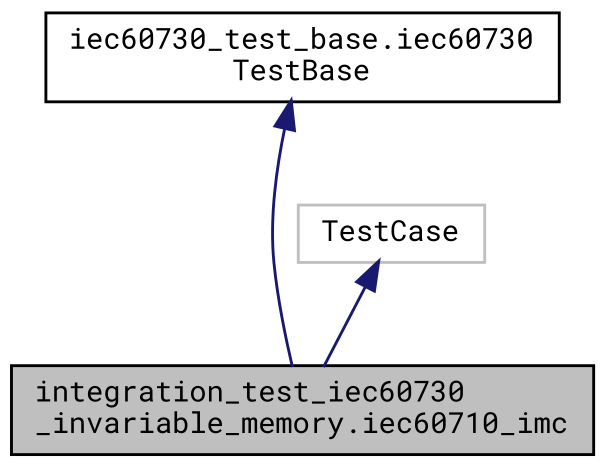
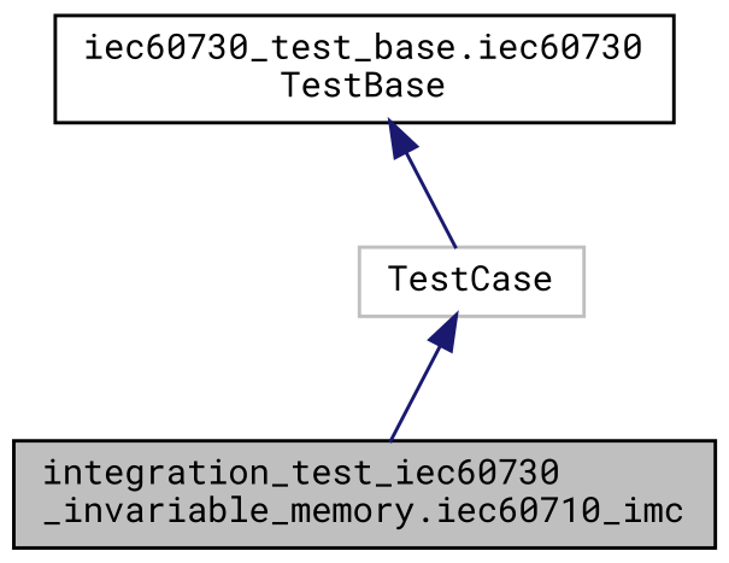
  digraph {
    fontname="Roboto Mono"
    node [color=black fillcolor=white fontname="Roboto Mono" fontsize=10 shape=record style=filled]
    edge [color=midnightblue dir=back fontname="Roboto Mono" fontsize=10 labelfontname=Helvetica labelfontsize=10 style=solid]
    n1 [fillcolor=grey75 fontcolor=black height=0.2 label="integration_test_iec60730\l_invariable_memory.iec60710_imc" width=0.4]
    n2 [color=grey75 height=0.2 label=TestCase width=0.4]
    n3 [height=0.2 label="iec60730_test_base.iec60730\lTestBase" width=0.4]
    n2 -> n1
-   n3 -> n1
+   n3 -> n2
  }
